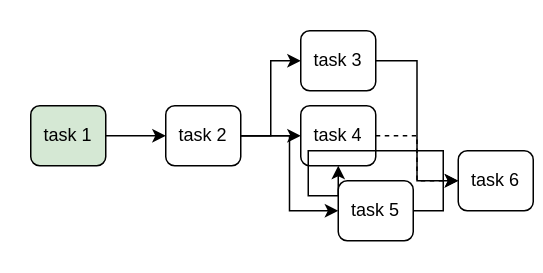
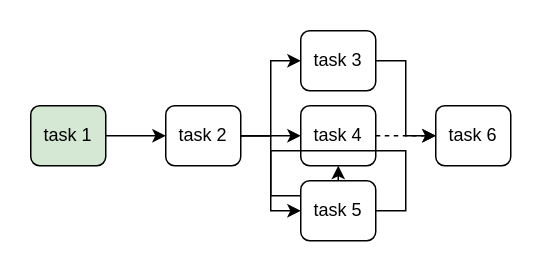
  <mxCell id="0" />
  <mxCell id="1" parent="0" />
  <mxCell id="2" style="edgeStyle=orthogonalEdgeStyle;rounded=0;orthogonalLoop=1;jettySize=auto;html=1;exitX=1;exitY=0.5;exitDx=0;exitDy=0;" edge="1" parent="1" source="3" target="7"><mxGeometry relative="1" as="geometry" /></mxCell>
  <mxCell id="3" value="task 1" style="rounded=1;whiteSpace=wrap;html=1;fillColor=#d5e8d4;" vertex="1" parent="1"><mxGeometry x="20" y="70" width="50" height="40" as="geometry" /></mxCell>
  <mxCell id="4" style="edgeStyle=orthogonalEdgeStyle;rounded=0;orthogonalLoop=1;jettySize=auto;html=1;exitX=1;exitY=0.5;exitDx=0;exitDy=0;entryX=0;entryY=0.5;entryDx=0;entryDy=0;" edge="1" parent="1" source="7" target="11"><mxGeometry relative="1" as="geometry" /></mxCell>
  <mxCell id="5" style="edgeStyle=orthogonalEdgeStyle;rounded=0;orthogonalLoop=1;jettySize=auto;html=1;exitX=1;exitY=0.5;exitDx=0;exitDy=0;entryX=0;entryY=0.5;entryDx=0;entryDy=0;" edge="1" parent="1" source="7" target="9"><mxGeometry relative="1" as="geometry" /></mxCell>
  <mxCell id="6" style="edgeStyle=orthogonalEdgeStyle;rounded=0;orthogonalLoop=1;jettySize=auto;html=1;exitX=1;exitY=0.5;exitDx=0;exitDy=0;entryX=0;entryY=0.5;entryDx=0;entryDy=0;" edge="1" parent="1" source="7" target="13"><mxGeometry relative="1" as="geometry" /></mxCell>
  <mxCell id="7" value="task 2&lt;span style=&quot;color: rgba(0, 0, 0, 0); font-family: monospace; font-size: 0px; text-align: start;&quot;&gt;%3CmxGraphModel%3E%3Croot%3E%3CmxCell%20id%3D%220%22%2F%3E%3CmxCell%20id%3D%221%22%20parent%3D%220%22%2F%3E%3CmxCell%20id%3D%222%22%20value%3D%22task%201%22%20style%3D%22rounded%3D1%3BwhiteSpace%3Dwrap%3Bhtml%3D1%3B%22%20vertex%3D%221%22%20parent%3D%221%22%3E%3CmxGeometry%20x%3D%2240%22%20y%3D%2240%22%20width%3D%2250%22%20height%3D%2240%22%20as%3D%22geometry%22%2F%3E%3C%2FmxCell%3E%3C%2Froot%3E%3C%2FmxGraphModel%3E&lt;/span&gt;" style="rounded=1;whiteSpace=wrap;html=1;" vertex="1" parent="1"><mxGeometry x="110" y="70" width="50" height="40" as="geometry" /></mxCell>
  <mxCell id="8" style="edgeStyle=orthogonalEdgeStyle;rounded=0;orthogonalLoop=1;jettySize=auto;html=1;exitX=1;exitY=0.5;exitDx=0;exitDy=0;entryX=0;entryY=0.5;entryDx=0;entryDy=0;" edge="1" parent="1" source="9" target="14"><mxGeometry relative="1" as="geometry" /></mxCell>
  <mxCell id="9" value="task 3" style="rounded=1;whiteSpace=wrap;html=1;" vertex="1" parent="1"><mxGeometry x="200" y="20" width="50" height="40" as="geometry" /></mxCell>
  <mxCell id="10" style="edgeStyle=orthogonalEdgeStyle;rounded=0;orthogonalLoop=1;jettySize=auto;html=1;exitX=1;exitY=0.5;exitDx=0;exitDy=0;entryX=0;entryY=0.5;entryDx=0;entryDy=0;dashed=1;" edge="1" parent="1" source="11" target="14"><mxGeometry relative="1" as="geometry" /></mxCell>
  <mxCell id="11" value="task 4" style="rounded=1;whiteSpace=wrap;html=1;" vertex="1" parent="1"><mxGeometry x="200" y="70" width="50" height="40" as="geometry" /></mxCell>
  <mxCell id="12" style="edgeStyle=orthogonalEdgeStyle;rounded=0;orthogonalLoop=1;jettySize=auto;html=1;exitX=1;exitY=0.5;exitDx=0;exitDy=0;" edge="1" parent="1" source="13" target="11"><mxGeometry relative="1" as="geometry" /></mxCell>
- <mxCell id="13" value="task 5" style="rounded=1;whiteSpace=wrap;html=1;" vertex="1" parent="1"><mxGeometry x="225" y="120" width="50" height="40" as="geometry" /></mxCell>
- <mxCell id="14" value="task 6" style="rounded=1;whiteSpace=wrap;html=1;" vertex="1" parent="1"><mxGeometry x="305" y="100" width="50" height="40" as="geometry" /></mxCell>
+ <mxCell id="13" value="task 5" style="rounded=1;whiteSpace=wrap;html=1;" vertex="1" parent="1"><mxGeometry x="200" y="120" width="50" height="40" as="geometry" /></mxCell>
+ <mxCell id="14" value="task 6" style="rounded=1;whiteSpace=wrap;html=1;" vertex="1" parent="1"><mxGeometry x="290" y="70" width="50" height="40" as="geometry" /></mxCell>
